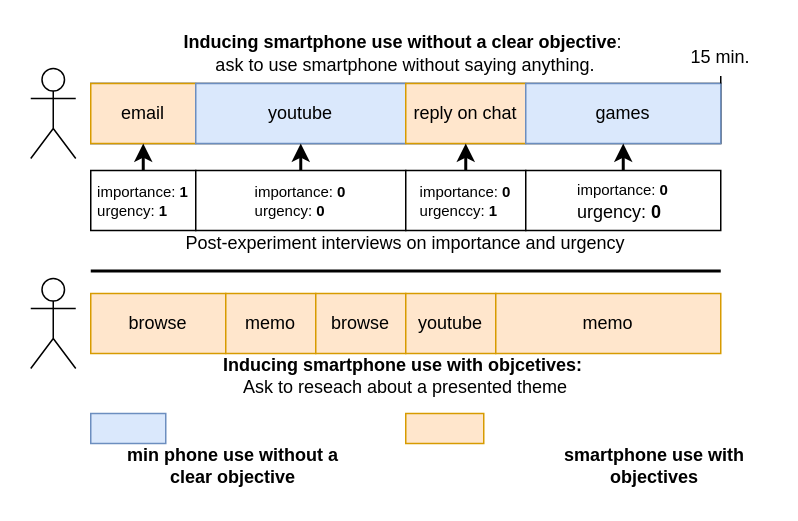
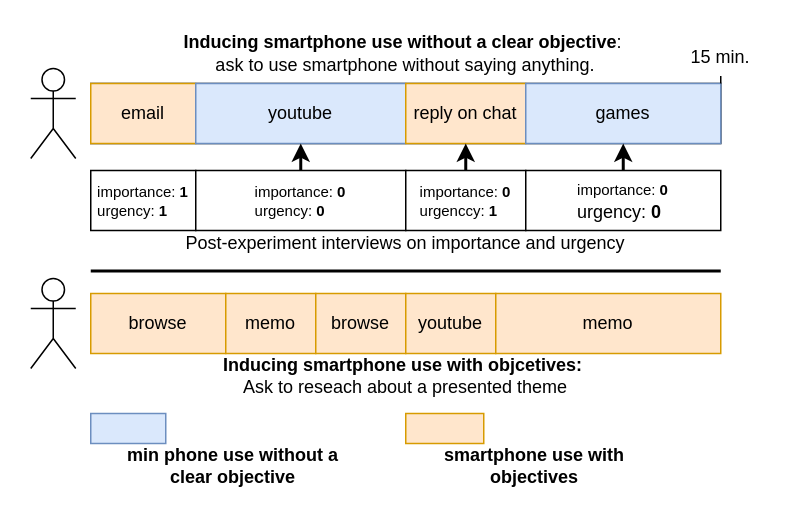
  <mxCell id="0" />
  <mxCell id="1" parent="0" />
  <mxCell id="2" value="" style="shape=umlActor;verticalLabelPosition=bottom;verticalAlign=top;html=1;outlineConnect=0;" vertex="1" parent="1"><mxGeometry x="20" y="45" width="30" height="60" as="geometry" /></mxCell>
  <mxCell id="3" value="" style="shape=umlActor;verticalLabelPosition=bottom;verticalAlign=top;html=1;outlineConnect=0;" vertex="1" parent="1"><mxGeometry x="20" y="185" width="30" height="60" as="geometry" /></mxCell>
  <mxCell id="4" value="&lt;b&gt;Inducing smartphone use with objcetives:&amp;nbsp;&lt;br&gt;&lt;/b&gt;Ask to reseach about a presented theme" style="text;html=1;strokeColor=none;fillColor=none;align=center;verticalAlign=middle;whiteSpace=wrap;rounded=0;" vertex="1" parent="1"><mxGeometry x="60" y="235" width="420" height="30" as="geometry" /></mxCell>
  <mxCell id="5" value="&lt;b&gt;Inducing&lt;/b&gt; &lt;b&gt;smartphone use without a clear objective&lt;/b&gt;:&amp;nbsp; &lt;br&gt;ask to use smartphone without saying anything." style="text;html=1;strokeColor=none;fillColor=none;align=center;verticalAlign=middle;whiteSpace=wrap;rounded=0;" vertex="1" parent="1"><mxGeometry x="60" y="20" width="420" height="30" as="geometry" /></mxCell>
  <mxCell id="6" value="" style="rounded=0;whiteSpace=wrap;html=1;" vertex="1" parent="1"><mxGeometry x="60" y="55" width="420" height="40" as="geometry" /></mxCell>
  <mxCell id="7" value="email" style="rounded=0;whiteSpace=wrap;html=1;fillColor=#ffe6cc;strokeColor=#d79b00;" vertex="1" parent="1"><mxGeometry x="60" y="55" width="70" height="40" as="geometry" /></mxCell>
  <mxCell id="8" value="youtube&lt;span style=&quot;color: rgba(0, 0, 0, 0); font-family: monospace; font-size: 0px; text-align: start;&quot;&gt;%3CmxGraphModel%3E%3Croot%3E%3CmxCell%20id%3D%220%22%2F%3E%3CmxCell%20id%3D%221%22%20parent%3D%220%22%2F%3E%3CmxCell%20id%3D%222%22%20value%3D%22%E3%83%A1%E3%83%BC%E3%83%AB%22%20style%3D%22rounded%3D0%3BwhiteSpace%3Dwrap%3Bhtml%3D1%3B%22%20vertex%3D%221%22%20parent%3D%221%22%3E%3CmxGeometry%20x%3D%22220%22%20y%3D%22720%22%20width%3D%22120%22%20height%3D%2240%22%20as%3D%22geometry%22%2F%3E%3C%2FmxCell%3E%3C%2Froot%3E%3C%2FmxGraphModel%3E&lt;/span&gt;" style="rounded=0;whiteSpace=wrap;html=1;fillColor=#dae8fc;strokeColor=#6c8ebf;" vertex="1" parent="1"><mxGeometry x="130" y="55" width="140" height="40" as="geometry" /></mxCell>
  <mxCell id="9" value="reply on chat" style="rounded=0;whiteSpace=wrap;html=1;fillColor=#ffe6cc;strokeColor=#d79b00;" vertex="1" parent="1"><mxGeometry x="270" y="55" width="80" height="40" as="geometry" /></mxCell>
  <mxCell id="10" value="games" style="rounded=0;whiteSpace=wrap;html=1;fillColor=#dae8fc;strokeColor=#6c8ebf;" vertex="1" parent="1"><mxGeometry x="350" y="55" width="130" height="40" as="geometry" /></mxCell>
  <mxCell id="11" value="browse" style="rounded=0;whiteSpace=wrap;html=1;fillColor=#ffe6cc;strokeColor=#d79b00;" vertex="1" parent="1"><mxGeometry x="60" y="195" width="90" height="40" as="geometry" /></mxCell>
  <mxCell id="12" value="memo" style="rounded=0;whiteSpace=wrap;html=1;fillColor=#ffe6cc;strokeColor=#d79b00;" vertex="1" parent="1"><mxGeometry x="150" y="195" width="60" height="40" as="geometry" /></mxCell>
  <mxCell id="13" value="browse" style="rounded=0;whiteSpace=wrap;html=1;fillColor=#ffe6cc;strokeColor=#d79b00;" vertex="1" parent="1"><mxGeometry x="210" y="195" width="60" height="40" as="geometry" /></mxCell>
  <mxCell id="14" value="youtube" style="rounded=0;whiteSpace=wrap;html=1;fillColor=#ffe6cc;strokeColor=#d79b00;" vertex="1" parent="1"><mxGeometry x="270" y="195" width="60" height="40" as="geometry" /></mxCell>
  <mxCell id="15" value="memo" style="rounded=0;whiteSpace=wrap;html=1;fillColor=#ffe6cc;strokeColor=#d79b00;" vertex="1" parent="1"><mxGeometry x="330" y="195" width="150" height="40" as="geometry" /></mxCell>
- <mxCell id="16" style="edgeStyle=orthogonalEdgeStyle;curved=1;rounded=0;orthogonalLoop=1;jettySize=auto;html=1;exitX=0.5;exitY=0;exitDx=0;exitDy=0;entryX=0.5;entryY=1;entryDx=0;entryDy=0;strokeWidth=2;fontSize=12;elbow=vertical;" edge="1" parent="1" source="17" target="7"><mxGeometry relative="1" as="geometry" /></mxCell>
  <mxCell id="17" value="&lt;div style=&quot;text-align: left;&quot;&gt;&lt;span style=&quot;font-size: x-small; background-color: initial;&quot;&gt;importance: &lt;b&gt;1&lt;/b&gt;&lt;/span&gt;&lt;/div&gt;&lt;font size=&quot;1&quot;&gt;&lt;div style=&quot;text-align: left;&quot;&gt;&lt;span style=&quot;background-color: initial;&quot;&gt;urgency: &lt;b&gt;1&lt;/b&gt;&lt;/span&gt;&lt;/div&gt;&lt;/font&gt;" style="rounded=0;whiteSpace=wrap;html=1;" vertex="1" parent="1"><mxGeometry x="60" y="113" width="70" height="40" as="geometry" /></mxCell>
  <mxCell id="18" style="edgeStyle=orthogonalEdgeStyle;curved=1;rounded=0;orthogonalLoop=1;jettySize=auto;html=1;exitX=0.5;exitY=0;exitDx=0;exitDy=0;entryX=0.5;entryY=1;entryDx=0;entryDy=0;strokeWidth=2;fontSize=12;elbow=vertical;" edge="1" parent="1" source="19" target="8"><mxGeometry relative="1" as="geometry" /></mxCell>
  <mxCell id="19" value="&lt;div style=&quot;text-align: left;&quot;&gt;&lt;span style=&quot;font-size: x-small; background-color: initial;&quot;&gt;importance: &lt;b&gt;0&lt;/b&gt;&lt;/span&gt;&lt;/div&gt;&lt;font size=&quot;1&quot;&gt;&lt;div style=&quot;text-align: left;&quot;&gt;&lt;span style=&quot;background-color: initial;&quot;&gt;urgency: &lt;b&gt;0&lt;/b&gt;&lt;/span&gt;&lt;/div&gt;&lt;/font&gt;" style="rounded=0;whiteSpace=wrap;html=1;" vertex="1" parent="1"><mxGeometry x="130" y="113" width="140" height="40" as="geometry" /></mxCell>
  <mxCell id="20" style="edgeStyle=orthogonalEdgeStyle;curved=1;rounded=0;orthogonalLoop=1;jettySize=auto;html=1;exitX=0.5;exitY=0;exitDx=0;exitDy=0;entryX=0.5;entryY=1;entryDx=0;entryDy=0;strokeWidth=2;fontSize=12;elbow=vertical;" edge="1" parent="1" source="21" target="9"><mxGeometry relative="1" as="geometry" /></mxCell>
  <mxCell id="21" value="&lt;div style=&quot;text-align: left;&quot;&gt;&lt;span style=&quot;font-size: x-small; background-color: initial;&quot;&gt;importance: &lt;b&gt;0&lt;/b&gt;&lt;/span&gt;&lt;/div&gt;&lt;font size=&quot;1&quot;&gt;&lt;div style=&quot;text-align: left;&quot;&gt;&lt;span style=&quot;background-color: initial;&quot;&gt;urgenccy: &lt;b&gt;1&lt;/b&gt;&lt;/span&gt;&lt;/div&gt;&lt;/font&gt;" style="rounded=0;whiteSpace=wrap;html=1;" vertex="1" parent="1"><mxGeometry x="270" y="113" width="80" height="40" as="geometry" /></mxCell>
  <mxCell id="22" style="edgeStyle=orthogonalEdgeStyle;curved=1;rounded=0;orthogonalLoop=1;jettySize=auto;html=1;exitX=0.5;exitY=0;exitDx=0;exitDy=0;entryX=0.5;entryY=1;entryDx=0;entryDy=0;strokeWidth=2;fontSize=12;elbow=vertical;" edge="1" parent="1" source="23" target="10"><mxGeometry relative="1" as="geometry" /></mxCell>
  <mxCell id="23" value="&lt;font size=&quot;1&quot;&gt;importance: &lt;b&gt;0&lt;/b&gt;&lt;br&gt;&lt;div style=&quot;text-align: left;&quot;&gt;&lt;span style=&quot;background-color: initial; font-size: 12px;&quot;&gt;urgency: &lt;b&gt;0&lt;/b&gt;&lt;/span&gt;&lt;/div&gt;&lt;/font&gt;" style="rounded=0;whiteSpace=wrap;html=1;" vertex="1" parent="1"><mxGeometry x="350" y="113" width="130" height="40" as="geometry" /></mxCell>
  <mxCell id="24" value="" style="text;html=1;strokeColor=#6c8ebf;fillColor=#dae8fc;align=center;verticalAlign=middle;whiteSpace=wrap;rounded=0;fontSize=9;" vertex="1" parent="1"><mxGeometry x="60" y="275" width="50" height="20" as="geometry" /></mxCell>
  <mxCell id="25" value="" style="text;html=1;strokeColor=#d79b00;fillColor=#ffe6cc;align=center;verticalAlign=middle;whiteSpace=wrap;rounded=0;fontSize=9;" vertex="1" parent="1"><mxGeometry x="270" y="275" width="52" height="20" as="geometry" /></mxCell>
  <mxCell id="26" value="&lt;font style=&quot;font-size: 12px;&quot;&gt;Post-experiment interviews on importance and urgency&lt;/font&gt;" style="text;html=1;strokeColor=none;fillColor=none;align=center;verticalAlign=middle;whiteSpace=wrap;rounded=0;fontSize=9;" vertex="1" parent="1"><mxGeometry x="120" y="147" width="300" height="30" as="geometry" /></mxCell>
  <mxCell id="27" value="" style="endArrow=none;html=1;rounded=0;fontSize=12;curved=1;elbow=vertical;exitX=1;exitY=0;exitDx=0;exitDy=0;entryX=1;entryY=1;entryDx=0;entryDy=0;" edge="1" parent="1" source="10" target="5"><mxGeometry width="50" height="50" relative="1" as="geometry"><mxPoint x="210" y="215" as="sourcePoint" /><mxPoint x="260" y="165" as="targetPoint" /></mxGeometry></mxCell>
  <mxCell id="28" value="15 min." style="text;html=1;strokeColor=none;fillColor=none;align=center;verticalAlign=middle;whiteSpace=wrap;rounded=0;fontSize=12;" vertex="1" parent="1"><mxGeometry x="450" y="23" width="60" height="30" as="geometry" /></mxCell>
  <mxCell id="29" value="" style="endArrow=none;html=1;rounded=0;fontSize=12;curved=1;elbow=vertical;strokeWidth=2;" edge="1" parent="1"><mxGeometry width="50" height="50" relative="1" as="geometry"><mxPoint x="60" y="180" as="sourcePoint" /><mxPoint x="480" y="180" as="targetPoint" /></mxGeometry></mxCell>
- <mxCell id="30" value="&lt;b&gt;smartphone use with objectives&lt;/b&gt;" style="text;html=1;strokeColor=none;fillColor=none;align=center;verticalAlign=middle;whiteSpace=wrap;rounded=0;fontSize=12;" vertex="1" parent="1"><mxGeometry x="372" y="295" width="128" height="30" as="geometry" /></mxCell>
+ <mxCell id="30" value="&lt;b&gt;smartphone use with objectives&lt;/b&gt;" style="text;html=1;strokeColor=none;fillColor=none;align=center;verticalAlign=middle;whiteSpace=wrap;rounded=0;fontSize=12;" vertex="1" parent="1"><mxGeometry x="292" y="295" width="128" height="30" as="geometry" /></mxCell>
  <mxCell id="31" value="&lt;b&gt;min phone use without a clear objective&lt;/b&gt;" style="text;html=1;strokeColor=none;fillColor=none;align=center;verticalAlign=middle;whiteSpace=wrap;rounded=0;fontSize=12;" vertex="1" parent="1"><mxGeometry x="80" y="295" width="150" height="30" as="geometry" /></mxCell>
